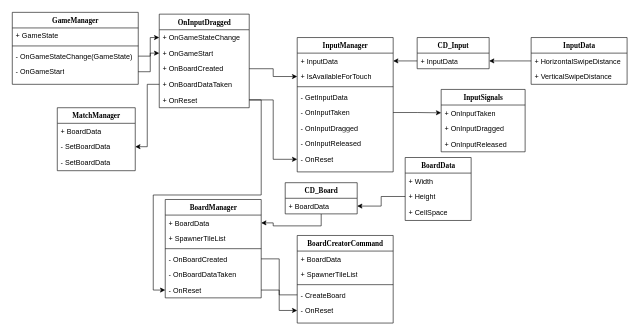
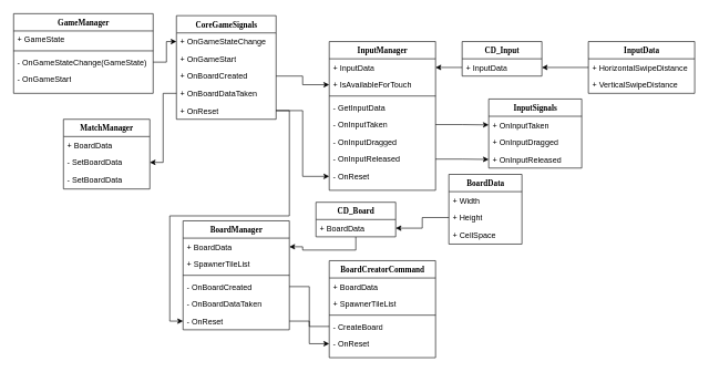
  <mxCell id="0" />
  <mxCell id="1" parent="0" />
  <mxCell id="2" value="InputManager" style="swimlane;html=1;fontStyle=1;align=center;verticalAlign=top;childLayout=stackLayout;horizontal=1;startSize=26;horizontalStack=0;resizeParent=1;resizeLast=0;collapsible=1;marginBottom=0;swimlaneFillColor=#ffffff;rounded=0;shadow=0;comic=0;labelBackgroundColor=none;strokeWidth=1;fillColor=none;fontFamily=Verdana;fontSize=12" parent="1" vertex="1"><mxGeometry x="495" y="62" width="160" height="224" as="geometry" /></mxCell>
  <mxCell id="3" value="+ InputData" style="text;html=1;strokeColor=none;fillColor=none;align=left;verticalAlign=top;spacingLeft=4;spacingRight=4;whiteSpace=wrap;overflow=hidden;rotatable=0;points=[[0,0.5],[1,0.5]];portConstraint=eastwest;" parent="2" vertex="1"><mxGeometry y="26" width="160" height="26" as="geometry" /></mxCell>
  <mxCell id="4" value="+ IsAvailableForTouch" style="text;html=1;strokeColor=none;fillColor=none;align=left;verticalAlign=top;spacingLeft=4;spacingRight=4;whiteSpace=wrap;overflow=hidden;rotatable=0;points=[[0,0.5],[1,0.5]];portConstraint=eastwest;" parent="2" vertex="1"><mxGeometry y="52" width="160" height="26" as="geometry" /></mxCell>
  <mxCell id="5" value="" style="line;html=1;strokeWidth=1;fillColor=none;align=left;verticalAlign=middle;spacingTop=-1;spacingLeft=3;spacingRight=3;rotatable=0;labelPosition=right;points=[];portConstraint=eastwest;" parent="2" vertex="1"><mxGeometry y="78" width="160" height="8" as="geometry" /></mxCell>
  <mxCell id="6" value="- GetInputData" style="text;html=1;strokeColor=none;fillColor=none;align=left;verticalAlign=top;spacingLeft=4;spacingRight=4;whiteSpace=wrap;overflow=hidden;rotatable=0;points=[[0,0.5],[1,0.5]];portConstraint=eastwest;" parent="2" vertex="1"><mxGeometry y="86" width="160" height="26" as="geometry" /></mxCell>
  <mxCell id="7" value="- OnInputTaken" style="text;html=1;strokeColor=none;fillColor=none;align=left;verticalAlign=top;spacingLeft=4;spacingRight=4;whiteSpace=wrap;overflow=hidden;rotatable=0;points=[[0,0.5],[1,0.5]];portConstraint=eastwest;" parent="2" vertex="1"><mxGeometry y="112" width="160" height="26" as="geometry" /></mxCell>
  <mxCell id="8" value="- OnInputDragged" style="text;html=1;strokeColor=none;fillColor=none;align=left;verticalAlign=top;spacingLeft=4;spacingRight=4;whiteSpace=wrap;overflow=hidden;rotatable=0;points=[[0,0.5],[1,0.5]];portConstraint=eastwest;" vertex="1" parent="2"><mxGeometry y="138" width="160" height="26" as="geometry" /></mxCell>
  <mxCell id="9" value="- OnInputReleased" style="text;html=1;strokeColor=none;fillColor=none;align=left;verticalAlign=top;spacingLeft=4;spacingRight=4;whiteSpace=wrap;overflow=hidden;rotatable=0;points=[[0,0.5],[1,0.5]];portConstraint=eastwest;" vertex="1" parent="2"><mxGeometry y="164" width="160" height="26" as="geometry" /></mxCell>
  <mxCell id="10" value="- OnReset" style="text;html=1;strokeColor=none;fillColor=none;align=left;verticalAlign=top;spacingLeft=4;spacingRight=4;whiteSpace=wrap;overflow=hidden;rotatable=0;points=[[0,0.5],[1,0.5]];portConstraint=eastwest;" vertex="1" parent="2"><mxGeometry y="190" width="160" height="26" as="geometry" /></mxCell>
  <mxCell id="11" value="InputSignals" style="swimlane;html=1;fontStyle=1;align=center;verticalAlign=top;childLayout=stackLayout;horizontal=1;startSize=26;horizontalStack=0;resizeParent=1;resizeLast=0;collapsible=1;marginBottom=0;swimlaneFillColor=#ffffff;rounded=0;shadow=0;comic=0;labelBackgroundColor=none;strokeWidth=1;fillColor=none;fontFamily=Verdana;fontSize=12" vertex="1" parent="1"><mxGeometry x="735" y="148.5" width="140" height="104" as="geometry" /></mxCell>
  <mxCell id="12" value="+ OnInputTaken" style="text;html=1;strokeColor=none;fillColor=none;align=left;verticalAlign=top;spacingLeft=4;spacingRight=4;whiteSpace=wrap;overflow=hidden;rotatable=0;points=[[0,0.5],[1,0.5]];portConstraint=eastwest;" vertex="1" parent="11"><mxGeometry y="26" width="140" height="26" as="geometry" /></mxCell>
  <mxCell id="13" value="+ OnInputDragged" style="text;html=1;strokeColor=none;fillColor=none;align=left;verticalAlign=top;spacingLeft=4;spacingRight=4;whiteSpace=wrap;overflow=hidden;rotatable=0;points=[[0,0.5],[1,0.5]];portConstraint=eastwest;" vertex="1" parent="11"><mxGeometry y="52" width="140" height="26" as="geometry" /></mxCell>
  <mxCell id="14" value="+ OnInputReleased" style="text;html=1;strokeColor=none;fillColor=none;align=left;verticalAlign=top;spacingLeft=4;spacingRight=4;whiteSpace=wrap;overflow=hidden;rotatable=0;points=[[0,0.5],[1,0.5]];portConstraint=eastwest;" vertex="1" parent="11"><mxGeometry y="78" width="140" height="26" as="geometry" /></mxCell>
  <mxCell id="15" style="edgeStyle=orthogonalEdgeStyle;rounded=0;orthogonalLoop=1;jettySize=auto;html=1;exitX=1;exitY=0.5;exitDx=0;exitDy=0;" edge="1" parent="1" source="7" target="12"><mxGeometry relative="1" as="geometry" /></mxCell>
+ <mxCell id="16" style="edgeStyle=orthogonalEdgeStyle;rounded=0;orthogonalLoop=1;jettySize=auto;html=1;exitX=1;exitY=0.5;exitDx=0;exitDy=0;" edge="1" parent="1" source="9" target="14"><mxGeometry relative="1" as="geometry" /></mxCell>
  <mxCell id="17" value="CD_Input" style="swimlane;html=1;fontStyle=1;align=center;verticalAlign=top;childLayout=stackLayout;horizontal=1;startSize=26;horizontalStack=0;resizeParent=1;resizeLast=0;collapsible=1;marginBottom=0;swimlaneFillColor=#ffffff;rounded=0;shadow=0;comic=0;labelBackgroundColor=none;strokeWidth=1;fillColor=none;fontFamily=Verdana;fontSize=12" vertex="1" parent="1"><mxGeometry x="695" y="62" width="120" height="52" as="geometry" /></mxCell>
  <mxCell id="18" value="+ InputData" style="text;html=1;strokeColor=none;fillColor=none;align=left;verticalAlign=top;spacingLeft=4;spacingRight=4;whiteSpace=wrap;overflow=hidden;rotatable=0;points=[[0,0.5],[1,0.5]];portConstraint=eastwest;" vertex="1" parent="17"><mxGeometry y="26" width="120" height="26" as="geometry" /></mxCell>
  <mxCell id="19" value="InputData" style="swimlane;html=1;fontStyle=1;align=center;verticalAlign=top;childLayout=stackLayout;horizontal=1;startSize=26;horizontalStack=0;resizeParent=1;resizeLast=0;collapsible=1;marginBottom=0;swimlaneFillColor=#ffffff;rounded=0;shadow=0;comic=0;labelBackgroundColor=none;strokeWidth=1;fillColor=none;fontFamily=Verdana;fontSize=12" vertex="1" parent="1"><mxGeometry x="885" y="62" width="160" height="78" as="geometry" /></mxCell>
  <mxCell id="20" value="+ HorizontalSwipeDistance" style="text;html=1;strokeColor=none;fillColor=none;align=left;verticalAlign=top;spacingLeft=4;spacingRight=4;whiteSpace=wrap;overflow=hidden;rotatable=0;points=[[0,0.5],[1,0.5]];portConstraint=eastwest;" vertex="1" parent="19"><mxGeometry y="26" width="160" height="26" as="geometry" /></mxCell>
  <mxCell id="21" value="+ VerticalSwipeDistance" style="text;html=1;strokeColor=none;fillColor=none;align=left;verticalAlign=top;spacingLeft=4;spacingRight=4;whiteSpace=wrap;overflow=hidden;rotatable=0;points=[[0,0.5],[1,0.5]];portConstraint=eastwest;" vertex="1" parent="19"><mxGeometry y="52" width="160" height="26" as="geometry" /></mxCell>
  <mxCell id="22" style="edgeStyle=orthogonalEdgeStyle;rounded=0;orthogonalLoop=1;jettySize=auto;html=1;exitX=0;exitY=0.5;exitDx=0;exitDy=0;entryX=1;entryY=0.5;entryDx=0;entryDy=0;" edge="1" parent="1" source="18" target="3"><mxGeometry relative="1" as="geometry" /></mxCell>
  <mxCell id="23" style="edgeStyle=orthogonalEdgeStyle;rounded=0;orthogonalLoop=1;jettySize=auto;html=1;entryX=1;entryY=0.5;entryDx=0;entryDy=0;" edge="1" parent="1" source="20" target="18"><mxGeometry relative="1" as="geometry" /></mxCell>
  <mxCell id="24" value="BoardCreatorCommand" style="swimlane;html=1;fontStyle=1;align=center;verticalAlign=top;childLayout=stackLayout;horizontal=1;startSize=26;horizontalStack=0;resizeParent=1;resizeLast=0;collapsible=1;marginBottom=0;swimlaneFillColor=#ffffff;rounded=0;shadow=0;comic=0;labelBackgroundColor=none;strokeWidth=1;fillColor=none;fontFamily=Verdana;fontSize=12" vertex="1" parent="1"><mxGeometry x="495" y="392" width="160" height="146" as="geometry" /></mxCell>
  <mxCell id="25" value="+ BoardData" style="text;html=1;strokeColor=none;fillColor=none;align=left;verticalAlign=top;spacingLeft=4;spacingRight=4;whiteSpace=wrap;overflow=hidden;rotatable=0;points=[[0,0.5],[1,0.5]];portConstraint=eastwest;" vertex="1" parent="24"><mxGeometry y="26" width="160" height="26" as="geometry" /></mxCell>
  <mxCell id="26" value="+ SpawnerTileList" style="text;html=1;strokeColor=none;fillColor=none;align=left;verticalAlign=top;spacingLeft=4;spacingRight=4;whiteSpace=wrap;overflow=hidden;rotatable=0;points=[[0,0.5],[1,0.5]];portConstraint=eastwest;" vertex="1" parent="24"><mxGeometry y="52" width="160" height="26" as="geometry" /></mxCell>
  <mxCell id="27" value="" style="line;html=1;strokeWidth=1;fillColor=none;align=left;verticalAlign=middle;spacingTop=-1;spacingLeft=3;spacingRight=3;rotatable=0;labelPosition=right;points=[];portConstraint=eastwest;" vertex="1" parent="24"><mxGeometry y="78" width="160" height="8" as="geometry" /></mxCell>
  <mxCell id="28" value="- CreateBoard" style="text;html=1;strokeColor=none;fillColor=none;align=left;verticalAlign=top;spacingLeft=4;spacingRight=4;whiteSpace=wrap;overflow=hidden;rotatable=0;points=[[0,0.5],[1,0.5]];portConstraint=eastwest;" vertex="1" parent="24"><mxGeometry y="86" width="160" height="26" as="geometry" /></mxCell>
  <mxCell id="29" value="- OnReset" style="text;html=1;strokeColor=none;fillColor=none;align=left;verticalAlign=top;spacingLeft=4;spacingRight=4;whiteSpace=wrap;overflow=hidden;rotatable=0;points=[[0,0.5],[1,0.5]];portConstraint=eastwest;" vertex="1" parent="24"><mxGeometry y="112" width="160" height="26" as="geometry" /></mxCell>
  <mxCell id="30" style="edgeStyle=orthogonalEdgeStyle;rounded=0;orthogonalLoop=1;jettySize=auto;html=1;" edge="1" parent="1" source="31" target="53"><mxGeometry relative="1" as="geometry" /></mxCell>
  <mxCell id="31" value="CD_Board" style="swimlane;html=1;fontStyle=1;align=center;verticalAlign=top;childLayout=stackLayout;horizontal=1;startSize=26;horizontalStack=0;resizeParent=1;resizeLast=0;collapsible=1;marginBottom=0;swimlaneFillColor=#ffffff;rounded=0;shadow=0;comic=0;labelBackgroundColor=none;strokeWidth=1;fillColor=none;fontFamily=Verdana;fontSize=12" vertex="1" parent="1"><mxGeometry x="475" y="304" width="120" height="52" as="geometry" /></mxCell>
  <mxCell id="32" value="+ BoardData" style="text;html=1;strokeColor=none;fillColor=none;align=left;verticalAlign=top;spacingLeft=4;spacingRight=4;whiteSpace=wrap;overflow=hidden;rotatable=0;points=[[0,0.5],[1,0.5]];portConstraint=eastwest;" vertex="1" parent="31"><mxGeometry y="26" width="120" height="26" as="geometry" /></mxCell>
  <mxCell id="33" value="BoardData" style="swimlane;html=1;fontStyle=1;align=center;verticalAlign=top;childLayout=stackLayout;horizontal=1;startSize=26;horizontalStack=0;resizeParent=1;resizeLast=0;collapsible=1;marginBottom=0;swimlaneFillColor=#ffffff;rounded=0;shadow=0;comic=0;labelBackgroundColor=none;strokeWidth=1;fillColor=none;fontFamily=Verdana;fontSize=12" vertex="1" parent="1"><mxGeometry x="675" y="262" width="110" height="105" as="geometry" /></mxCell>
  <mxCell id="34" value="+ Width" style="text;html=1;strokeColor=none;fillColor=none;align=left;verticalAlign=top;spacingLeft=4;spacingRight=4;whiteSpace=wrap;overflow=hidden;rotatable=0;points=[[0,0.5],[1,0.5]];portConstraint=eastwest;" vertex="1" parent="33"><mxGeometry y="26" width="110" height="26" as="geometry" /></mxCell>
  <mxCell id="35" value="+ Height" style="text;html=1;strokeColor=none;fillColor=none;align=left;verticalAlign=top;spacingLeft=4;spacingRight=4;whiteSpace=wrap;overflow=hidden;rotatable=0;points=[[0,0.5],[1,0.5]];portConstraint=eastwest;" vertex="1" parent="33"><mxGeometry y="52" width="110" height="26" as="geometry" /></mxCell>
  <mxCell id="36" value="+ CellSpace" style="text;html=1;strokeColor=none;fillColor=none;align=left;verticalAlign=top;spacingLeft=4;spacingRight=4;whiteSpace=wrap;overflow=hidden;rotatable=0;points=[[0,0.5],[1,0.5]];portConstraint=eastwest;" vertex="1" parent="33"><mxGeometry y="78" width="110" height="26" as="geometry" /></mxCell>
  <mxCell id="37" style="edgeStyle=orthogonalEdgeStyle;rounded=0;orthogonalLoop=1;jettySize=auto;html=1;" edge="1" parent="1" source="35" target="32"><mxGeometry relative="1" as="geometry" /></mxCell>
  <mxCell id="38" value="GameManager" style="swimlane;html=1;fontStyle=1;align=center;verticalAlign=top;childLayout=stackLayout;horizontal=1;startSize=26;horizontalStack=0;resizeParent=1;resizeLast=0;collapsible=1;marginBottom=0;swimlaneFillColor=#ffffff;rounded=0;shadow=0;comic=0;labelBackgroundColor=none;strokeWidth=1;fillColor=none;fontFamily=Verdana;fontSize=12" vertex="1" parent="1"><mxGeometry x="20" y="20" width="210" height="120" as="geometry" /></mxCell>
  <mxCell id="39" value="+ GameState" style="text;html=1;strokeColor=none;fillColor=none;align=left;verticalAlign=top;spacingLeft=4;spacingRight=4;whiteSpace=wrap;overflow=hidden;rotatable=0;points=[[0,0.5],[1,0.5]];portConstraint=eastwest;" vertex="1" parent="38"><mxGeometry y="26" width="210" height="26" as="geometry" /></mxCell>
  <mxCell id="40" value="" style="line;html=1;strokeWidth=1;fillColor=none;align=left;verticalAlign=middle;spacingTop=-1;spacingLeft=3;spacingRight=3;rotatable=0;labelPosition=right;points=[];portConstraint=eastwest;" vertex="1" parent="38"><mxGeometry y="52" width="210" height="8" as="geometry" /></mxCell>
  <mxCell id="41" value="- OnGameStateChange(GameState)" style="text;html=1;strokeColor=none;fillColor=none;align=left;verticalAlign=top;spacingLeft=4;spacingRight=4;whiteSpace=wrap;overflow=hidden;rotatable=0;points=[[0,0.5],[1,0.5]];portConstraint=eastwest;" vertex="1" parent="38"><mxGeometry y="60" width="210" height="26" as="geometry" /></mxCell>
  <mxCell id="42" value="- OnGameStart" style="text;html=1;strokeColor=none;fillColor=none;align=left;verticalAlign=top;spacingLeft=4;spacingRight=4;whiteSpace=wrap;overflow=hidden;rotatable=0;points=[[0,0.5],[1,0.5]];portConstraint=eastwest;" vertex="1" parent="38"><mxGeometry y="86" width="210" height="26" as="geometry" /></mxCell>
- <mxCell id="43" value="OnInputDragged" style="swimlane;html=1;fontStyle=1;align=center;verticalAlign=top;childLayout=stackLayout;horizontal=1;startSize=26;horizontalStack=0;resizeParent=1;resizeLast=0;collapsible=1;marginBottom=0;swimlaneFillColor=#ffffff;rounded=0;shadow=0;comic=0;labelBackgroundColor=none;strokeWidth=1;fillColor=none;fontFamily=Verdana;fontSize=12" vertex="1" parent="1"><mxGeometry x="265" y="23" width="150" height="156" as="geometry" /></mxCell>
+ <mxCell id="43" value="CoreGameSignals" style="swimlane;html=1;fontStyle=1;align=center;verticalAlign=top;childLayout=stackLayout;horizontal=1;startSize=26;horizontalStack=0;resizeParent=1;resizeLast=0;collapsible=1;marginBottom=0;swimlaneFillColor=#ffffff;rounded=0;shadow=0;comic=0;labelBackgroundColor=none;strokeWidth=1;fillColor=none;fontFamily=Verdana;fontSize=12" vertex="1" parent="1"><mxGeometry x="265" y="23" width="150" height="156" as="geometry" /></mxCell>
  <mxCell id="44" value="+ OnGameStateChange" style="text;html=1;strokeColor=none;fillColor=none;align=left;verticalAlign=top;spacingLeft=4;spacingRight=4;whiteSpace=wrap;overflow=hidden;rotatable=0;points=[[0,0.5],[1,0.5]];portConstraint=eastwest;" vertex="1" parent="43"><mxGeometry y="26" width="150" height="26" as="geometry" /></mxCell>
  <mxCell id="45" value="+ OnGameStart" style="text;html=1;strokeColor=none;fillColor=none;align=left;verticalAlign=top;spacingLeft=4;spacingRight=4;whiteSpace=wrap;overflow=hidden;rotatable=0;points=[[0,0.5],[1,0.5]];portConstraint=eastwest;" vertex="1" parent="43"><mxGeometry y="52" width="150" height="26" as="geometry" /></mxCell>
  <mxCell id="46" value="+ OnBoardCreated" style="text;html=1;strokeColor=none;fillColor=none;align=left;verticalAlign=top;spacingLeft=4;spacingRight=4;whiteSpace=wrap;overflow=hidden;rotatable=0;points=[[0,0.5],[1,0.5]];portConstraint=eastwest;" vertex="1" parent="43"><mxGeometry y="78" width="150" height="26" as="geometry" /></mxCell>
  <mxCell id="47" value="+ OnBoardDataTaken" style="text;html=1;strokeColor=none;fillColor=none;align=left;verticalAlign=top;spacingLeft=4;spacingRight=4;whiteSpace=wrap;overflow=hidden;rotatable=0;points=[[0,0.5],[1,0.5]];portConstraint=eastwest;" vertex="1" parent="43"><mxGeometry y="104" width="150" height="26" as="geometry" /></mxCell>
  <mxCell id="48" value="+ OnReset" style="text;html=1;strokeColor=none;fillColor=none;align=left;verticalAlign=top;spacingLeft=4;spacingRight=4;whiteSpace=wrap;overflow=hidden;rotatable=0;points=[[0,0.5],[1,0.5]];portConstraint=eastwest;" vertex="1" parent="43"><mxGeometry y="130" width="150" height="26" as="geometry" /></mxCell>
  <mxCell id="49" style="edgeStyle=orthogonalEdgeStyle;rounded=0;orthogonalLoop=1;jettySize=auto;html=1;" edge="1" parent="1" source="48" target="10"><mxGeometry relative="1" as="geometry" /></mxCell>
  <mxCell id="50" style="edgeStyle=orthogonalEdgeStyle;rounded=0;orthogonalLoop=1;jettySize=auto;html=1;" edge="1" parent="1" source="41" target="44"><mxGeometry relative="1" as="geometry" /></mxCell>
- <mxCell id="51" style="edgeStyle=orthogonalEdgeStyle;rounded=0;orthogonalLoop=1;jettySize=auto;html=1;" edge="1" parent="1" source="42" target="45"><mxGeometry relative="1" as="geometry" /></mxCell>
  <mxCell id="52" value="BoardManager" style="swimlane;html=1;fontStyle=1;align=center;verticalAlign=top;childLayout=stackLayout;horizontal=1;startSize=26;horizontalStack=0;resizeParent=1;resizeLast=0;collapsible=1;marginBottom=0;swimlaneFillColor=#ffffff;rounded=0;shadow=0;comic=0;labelBackgroundColor=none;strokeWidth=1;fillColor=none;fontFamily=Verdana;fontSize=12" vertex="1" parent="1"><mxGeometry x="275" y="332" width="160" height="164" as="geometry" /></mxCell>
  <mxCell id="53" value="+ BoardData" style="text;html=1;strokeColor=none;fillColor=none;align=left;verticalAlign=top;spacingLeft=4;spacingRight=4;whiteSpace=wrap;overflow=hidden;rotatable=0;points=[[0,0.5],[1,0.5]];portConstraint=eastwest;" vertex="1" parent="52"><mxGeometry y="26" width="160" height="26" as="geometry" /></mxCell>
  <mxCell id="54" value="+ SpawnerTileList" style="text;html=1;strokeColor=none;fillColor=none;align=left;verticalAlign=top;spacingLeft=4;spacingRight=4;whiteSpace=wrap;overflow=hidden;rotatable=0;points=[[0,0.5],[1,0.5]];portConstraint=eastwest;" vertex="1" parent="52"><mxGeometry y="52" width="160" height="26" as="geometry" /></mxCell>
  <mxCell id="55" value="" style="line;html=1;strokeWidth=1;fillColor=none;align=left;verticalAlign=middle;spacingTop=-1;spacingLeft=3;spacingRight=3;rotatable=0;labelPosition=right;points=[];portConstraint=eastwest;" vertex="1" parent="52"><mxGeometry y="78" width="160" height="8" as="geometry" /></mxCell>
  <mxCell id="56" value="- OnBoardCreated" style="text;html=1;strokeColor=none;fillColor=none;align=left;verticalAlign=top;spacingLeft=4;spacingRight=4;whiteSpace=wrap;overflow=hidden;rotatable=0;points=[[0,0.5],[1,0.5]];portConstraint=eastwest;" vertex="1" parent="52"><mxGeometry y="86" width="160" height="26" as="geometry" /></mxCell>
  <mxCell id="57" value="- OnBoardDataTaken" style="text;html=1;strokeColor=none;fillColor=none;align=left;verticalAlign=top;spacingLeft=4;spacingRight=4;whiteSpace=wrap;overflow=hidden;rotatable=0;points=[[0,0.5],[1,0.5]];portConstraint=eastwest;" vertex="1" parent="52"><mxGeometry y="112" width="160" height="26" as="geometry" /></mxCell>
  <mxCell id="58" value="- OnReset" style="text;html=1;strokeColor=none;fillColor=none;align=left;verticalAlign=top;spacingLeft=4;spacingRight=4;whiteSpace=wrap;overflow=hidden;rotatable=0;points=[[0,0.5],[1,0.5]];portConstraint=eastwest;" vertex="1" parent="52"><mxGeometry y="138" width="160" height="26" as="geometry" /></mxCell>
  <mxCell id="59" style="edgeStyle=orthogonalEdgeStyle;rounded=0;orthogonalLoop=1;jettySize=auto;html=1;endArrow=none;" edge="1" parent="1" source="28" target="56"><mxGeometry relative="1" as="geometry" /></mxCell>
  <mxCell id="60" style="edgeStyle=orthogonalEdgeStyle;rounded=0;orthogonalLoop=1;jettySize=auto;html=1;" edge="1" parent="1" source="58" target="29"><mxGeometry relative="1" as="geometry" /></mxCell>
  <mxCell id="61" value="MatchManager" style="swimlane;html=1;fontStyle=1;align=center;verticalAlign=top;childLayout=stackLayout;horizontal=1;startSize=26;horizontalStack=0;resizeParent=1;resizeLast=0;collapsible=1;marginBottom=0;swimlaneFillColor=#ffffff;rounded=0;shadow=0;comic=0;labelBackgroundColor=none;strokeWidth=1;fillColor=none;fontFamily=Verdana;fontSize=12" vertex="1" parent="1"><mxGeometry x="95" y="179" width="130" height="105" as="geometry" /></mxCell>
  <mxCell id="62" value="+ BoardData" style="text;html=1;strokeColor=none;fillColor=none;align=left;verticalAlign=top;spacingLeft=4;spacingRight=4;whiteSpace=wrap;overflow=hidden;rotatable=0;points=[[0,0.5],[1,0.5]];portConstraint=eastwest;" vertex="1" parent="61"><mxGeometry y="26" width="130" height="26" as="geometry" /></mxCell>
  <mxCell id="63" value="- SetBoardData" style="text;html=1;strokeColor=none;fillColor=none;align=left;verticalAlign=top;spacingLeft=4;spacingRight=4;whiteSpace=wrap;overflow=hidden;rotatable=0;points=[[0,0.5],[1,0.5]];portConstraint=eastwest;" vertex="1" parent="61"><mxGeometry y="52" width="130" height="26" as="geometry" /></mxCell>
  <mxCell id="64" value="- SetBoardData" style="text;html=1;strokeColor=none;fillColor=none;align=left;verticalAlign=top;spacingLeft=4;spacingRight=4;whiteSpace=wrap;overflow=hidden;rotatable=0;points=[[0,0.5],[1,0.5]];portConstraint=eastwest;" vertex="1" parent="61"><mxGeometry y="78" width="130" height="26" as="geometry" /></mxCell>
  <mxCell id="65" style="edgeStyle=orthogonalEdgeStyle;rounded=0;orthogonalLoop=1;jettySize=auto;html=1;" edge="1" parent="1" source="47" target="63"><mxGeometry relative="1" as="geometry" /></mxCell>
  <mxCell id="66" style="edgeStyle=orthogonalEdgeStyle;rounded=0;orthogonalLoop=1;jettySize=auto;html=1;entryX=0;entryY=0.5;entryDx=0;entryDy=0;" edge="1" parent="1" source="48" target="58"><mxGeometry relative="1" as="geometry" /></mxCell>
  <mxCell id="67" style="edgeStyle=orthogonalEdgeStyle;rounded=0;orthogonalLoop=1;jettySize=auto;html=1;" edge="1" parent="1" source="46" target="4"><mxGeometry relative="1" as="geometry" /></mxCell>
